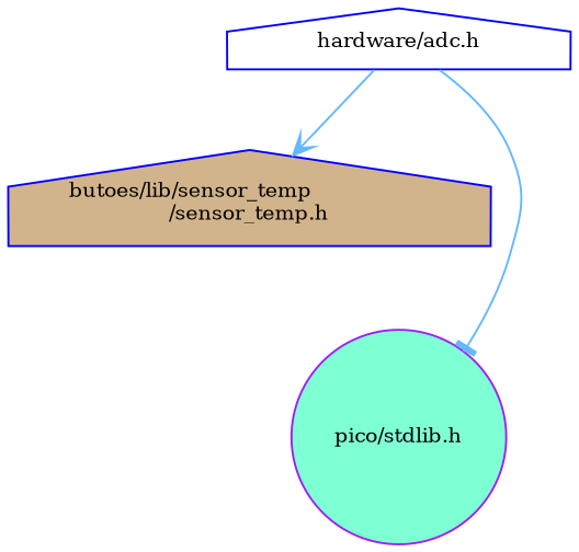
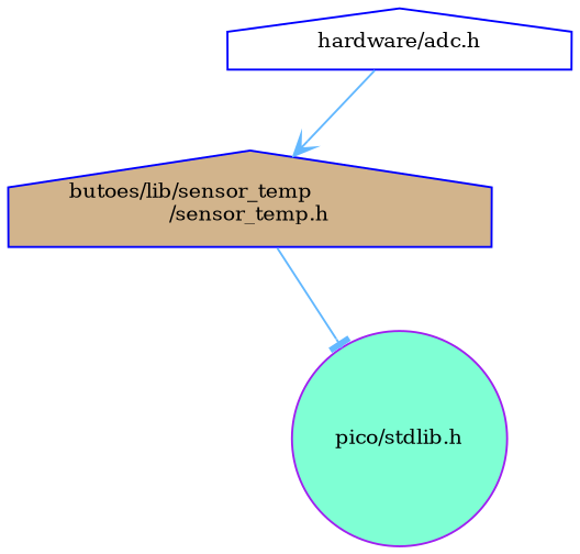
  digraph {
    fontname="DejaVu Serif"
    node [color=blue fontname="DejaVu Serif" fontsize=10 shape=house style=filled]
    edge [color=steelblue1 fontname="DejaVu Serif" fontsize=10 labelfontname=Helvetica labelfontsize=10 style=solid]
    n1 [fillcolor=tan fontcolor=black height=0.2 label="butoes/lib/sensor_temp\l/sensor_temp.h" width=0.4]
    n2 [color=purple fillcolor=aquamarine height=0.2 label="pico/stdlib.h" shape=circle width=0.4]
    n3 [fillcolor=white height=0.2 label="hardware/adc.h" width=0.4]
-   n3 -> n2 [arrowhead=tee]
+   n1 -> n2 [arrowhead=tee]
    n3 -> n1 [arrowhead=vee]
  }
